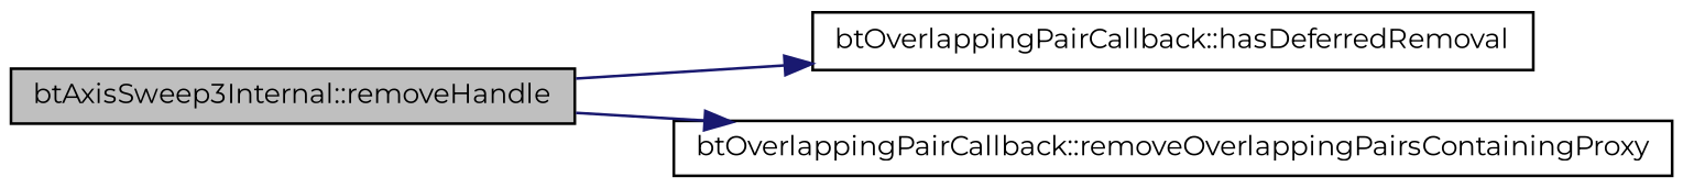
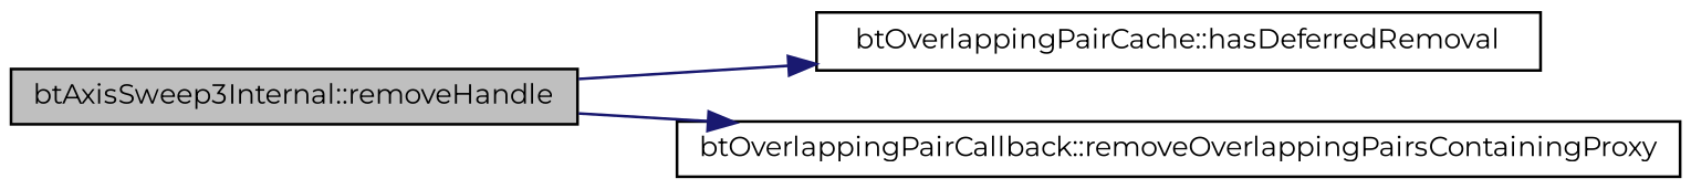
  digraph {
    rankdir=LR
    fontname=Montserrat
    node [color=black fontname=Montserrat fontsize=10 shape=record]
    edge [color=midnightblue fontname=Montserrat fontsize=10 labelfontname=FreeSans labelfontsize=10 style=solid]
    n1 [fillcolor=grey75 fontcolor=black height=0.2 label="btAxisSweep3Internal::removeHandle" style=filled width=0.4]
-   n2 [height=0.2 label="btOverlappingPairCallback::hasDeferredRemoval" width=0.4]
+   n2 [height=0.2 label="btOverlappingPairCache::hasDeferredRemoval" width=0.4]
    n3 [height=0.2 label="btOverlappingPairCallback::removeOverlappingPairsContainingProxy" width=0.4]
    n1 -> n2
    n1 -> n3
  }
